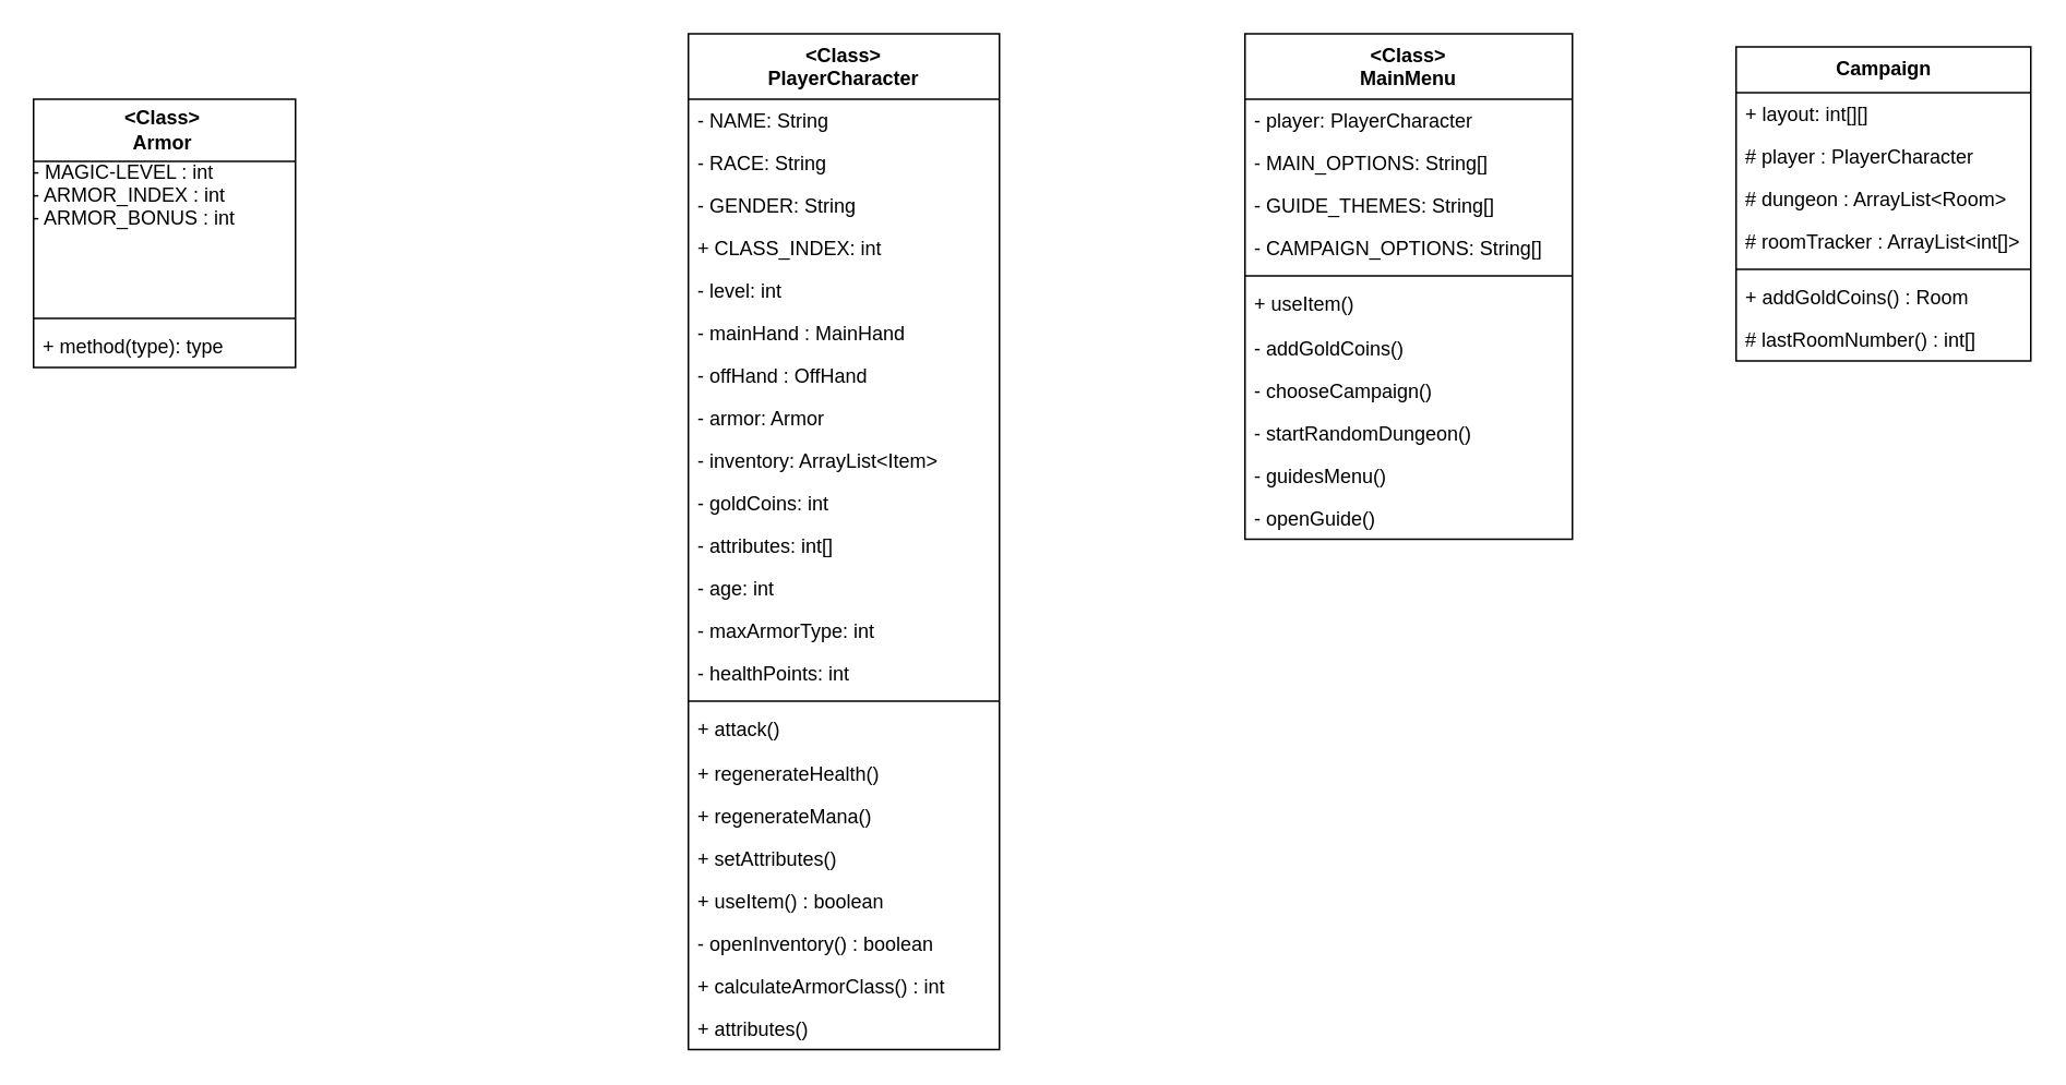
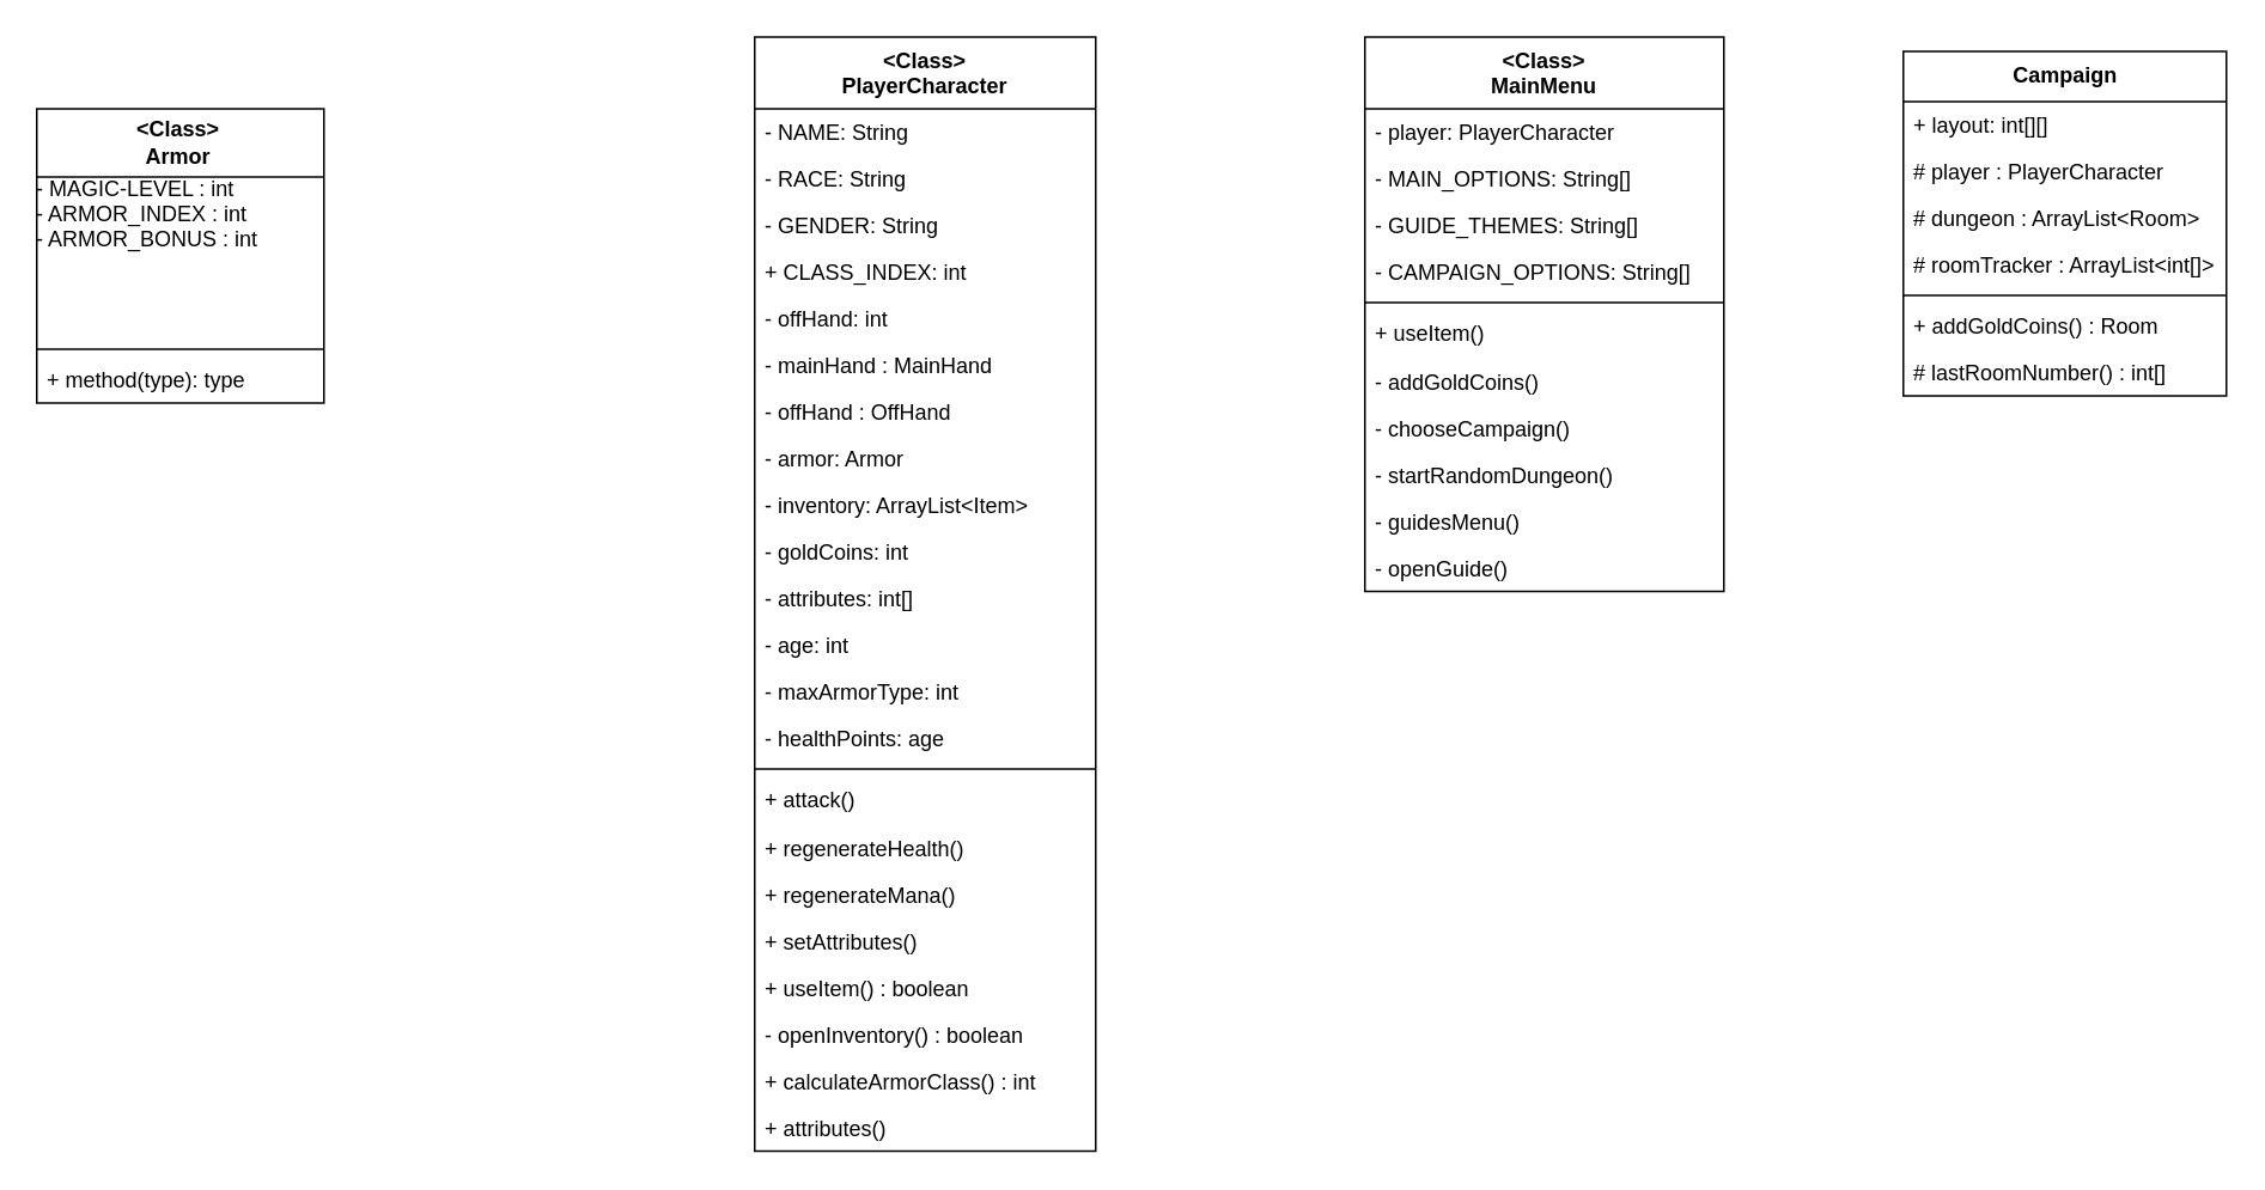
  <mxCell id="0" />
  <mxCell id="1" parent="0" />
  <mxCell id="2" value="&lt;Class&gt;&#10;MainMenu" style="swimlane;fontStyle=1;align=center;verticalAlign=top;childLayout=stackLayout;horizontal=1;startSize=40;horizontalStack=0;resizeParent=1;resizeParentMax=0;resizeLast=0;collapsible=1;marginBottom=0;" parent="1" vertex="1"><mxGeometry x="760" y="20" width="200" height="309" as="geometry"><mxRectangle x="-30" y="110" width="90" height="40" as="alternateBounds" /></mxGeometry></mxCell>
  <mxCell id="3" value="- player: PlayerCharacter" style="text;strokeColor=none;fillColor=none;align=left;verticalAlign=top;spacingLeft=4;spacingRight=4;overflow=hidden;rotatable=0;points=[[0,0.5],[1,0.5]];portConstraint=eastwest;" parent="2" vertex="1"><mxGeometry y="40" width="200" height="26" as="geometry" /></mxCell>
  <mxCell id="4" value="- MAIN_OPTIONS: String[]" style="text;strokeColor=none;fillColor=none;align=left;verticalAlign=top;spacingLeft=4;spacingRight=4;overflow=hidden;rotatable=0;points=[[0,0.5],[1,0.5]];portConstraint=eastwest;" parent="2" vertex="1"><mxGeometry y="66" width="200" height="26" as="geometry" /></mxCell>
  <mxCell id="5" value="- GUIDE_THEMES: String[]" style="text;strokeColor=none;fillColor=none;align=left;verticalAlign=top;spacingLeft=4;spacingRight=4;overflow=hidden;rotatable=0;points=[[0,0.5],[1,0.5]];portConstraint=eastwest;" parent="2" vertex="1"><mxGeometry y="92" width="200" height="26" as="geometry" /></mxCell>
  <mxCell id="6" value="- CAMPAIGN_OPTIONS: String[]" style="text;strokeColor=none;fillColor=none;align=left;verticalAlign=top;spacingLeft=4;spacingRight=4;overflow=hidden;rotatable=0;points=[[0,0.5],[1,0.5]];portConstraint=eastwest;" parent="2" vertex="1"><mxGeometry y="118" width="200" height="26" as="geometry" /></mxCell>
  <mxCell id="7" value="" style="line;strokeWidth=1;fillColor=none;align=left;verticalAlign=middle;spacingTop=-1;spacingLeft=3;spacingRight=3;rotatable=0;labelPosition=right;points=[];portConstraint=eastwest;" parent="2" vertex="1"><mxGeometry y="144" width="200" height="8" as="geometry" /></mxCell>
  <mxCell id="8" value="+ useItem()" style="text;strokeColor=none;fillColor=none;align=left;verticalAlign=top;spacingLeft=4;spacingRight=4;overflow=hidden;rotatable=0;points=[[0,0.5],[1,0.5]];portConstraint=eastwest;" parent="2" vertex="1"><mxGeometry y="152" width="200" height="27" as="geometry" /></mxCell>
  <mxCell id="9" value="- addGoldCoins()" style="text;strokeColor=none;fillColor=none;align=left;verticalAlign=top;spacingLeft=4;spacingRight=4;overflow=hidden;rotatable=0;points=[[0,0.5],[1,0.5]];portConstraint=eastwest;" parent="2" vertex="1"><mxGeometry y="179" width="200" height="26" as="geometry" /></mxCell>
  <mxCell id="10" value="- chooseCampaign()" style="text;strokeColor=none;fillColor=none;align=left;verticalAlign=top;spacingLeft=4;spacingRight=4;overflow=hidden;rotatable=0;points=[[0,0.5],[1,0.5]];portConstraint=eastwest;" parent="2" vertex="1"><mxGeometry y="205" width="200" height="26" as="geometry" /></mxCell>
  <mxCell id="11" value="- startRandomDungeon()&#10;" style="text;strokeColor=none;fillColor=none;align=left;verticalAlign=top;spacingLeft=4;spacingRight=4;overflow=hidden;rotatable=0;points=[[0,0.5],[1,0.5]];portConstraint=eastwest;" parent="2" vertex="1"><mxGeometry y="231" width="200" height="26" as="geometry" /></mxCell>
  <mxCell id="12" value="- guidesMenu()" style="text;strokeColor=none;fillColor=none;align=left;verticalAlign=top;spacingLeft=4;spacingRight=4;overflow=hidden;rotatable=0;points=[[0,0.5],[1,0.5]];portConstraint=eastwest;" parent="2" vertex="1"><mxGeometry y="257" width="200" height="26" as="geometry" /></mxCell>
  <mxCell id="13" value="- openGuide()" style="text;strokeColor=none;fillColor=none;align=left;verticalAlign=top;spacingLeft=4;spacingRight=4;overflow=hidden;rotatable=0;points=[[0,0.5],[1,0.5]];portConstraint=eastwest;" parent="2" vertex="1"><mxGeometry y="283" width="200" height="26" as="geometry" /></mxCell>
  <mxCell id="14" value="&lt;Class&gt;&#10;PlayerCharacter" style="swimlane;fontStyle=1;align=center;verticalAlign=top;childLayout=stackLayout;horizontal=1;startSize=40;horizontalStack=0;resizeParent=1;resizeParentMax=0;resizeLast=0;collapsible=1;marginBottom=0;" parent="1" vertex="1"><mxGeometry x="420" y="20" width="190" height="621" as="geometry"><mxRectangle x="-200" y="110" width="120" height="40" as="alternateBounds" /></mxGeometry></mxCell>
  <mxCell id="15" value="- NAME: String" style="text;strokeColor=none;fillColor=none;align=left;verticalAlign=top;spacingLeft=4;spacingRight=4;overflow=hidden;rotatable=0;points=[[0,0.5],[1,0.5]];portConstraint=eastwest;" parent="14" vertex="1"><mxGeometry y="40" width="190" height="26" as="geometry" /></mxCell>
  <mxCell id="16" value="- RACE: String" style="text;strokeColor=none;fillColor=none;align=left;verticalAlign=top;spacingLeft=4;spacingRight=4;overflow=hidden;rotatable=0;points=[[0,0.5],[1,0.5]];portConstraint=eastwest;" parent="14" vertex="1"><mxGeometry y="66" width="190" height="26" as="geometry" /></mxCell>
  <mxCell id="17" value="- GENDER: String" style="text;strokeColor=none;fillColor=none;align=left;verticalAlign=top;spacingLeft=4;spacingRight=4;overflow=hidden;rotatable=0;points=[[0,0.5],[1,0.5]];portConstraint=eastwest;" parent="14" vertex="1"><mxGeometry y="92" width="190" height="26" as="geometry" /></mxCell>
  <mxCell id="18" value="+ CLASS_INDEX: int" style="text;strokeColor=none;fillColor=none;align=left;verticalAlign=top;spacingLeft=4;spacingRight=4;overflow=hidden;rotatable=0;points=[[0,0.5],[1,0.5]];portConstraint=eastwest;" parent="14" vertex="1"><mxGeometry y="118" width="190" height="26" as="geometry" /></mxCell>
- <mxCell id="19" value="- level: int" style="text;strokeColor=none;fillColor=none;align=left;verticalAlign=top;spacingLeft=4;spacingRight=4;overflow=hidden;rotatable=0;points=[[0,0.5],[1,0.5]];portConstraint=eastwest;" parent="14" vertex="1"><mxGeometry y="144" width="190" height="26" as="geometry" /></mxCell>
+ <mxCell id="19" value="- offHand: int" style="text;strokeColor=none;fillColor=none;align=left;verticalAlign=top;spacingLeft=4;spacingRight=4;overflow=hidden;rotatable=0;points=[[0,0.5],[1,0.5]];portConstraint=eastwest;" parent="14" vertex="1"><mxGeometry y="144" width="190" height="26" as="geometry" /></mxCell>
  <mxCell id="20" value="- mainHand : MainHand" style="text;strokeColor=none;fillColor=none;align=left;verticalAlign=top;spacingLeft=4;spacingRight=4;overflow=hidden;rotatable=0;points=[[0,0.5],[1,0.5]];portConstraint=eastwest;" parent="14" vertex="1"><mxGeometry y="170" width="190" height="26" as="geometry" /></mxCell>
  <mxCell id="21" value="- offHand : OffHand" style="text;strokeColor=none;fillColor=none;align=left;verticalAlign=top;spacingLeft=4;spacingRight=4;overflow=hidden;rotatable=0;points=[[0,0.5],[1,0.5]];portConstraint=eastwest;" parent="14" vertex="1"><mxGeometry y="196" width="190" height="26" as="geometry" /></mxCell>
  <mxCell id="22" value="- armor: Armor" style="text;strokeColor=none;fillColor=none;align=left;verticalAlign=top;spacingLeft=4;spacingRight=4;overflow=hidden;rotatable=0;points=[[0,0.5],[1,0.5]];portConstraint=eastwest;" parent="14" vertex="1"><mxGeometry y="222" width="190" height="26" as="geometry" /></mxCell>
  <mxCell id="23" value="- inventory: ArrayList&lt;Item&gt;" style="text;strokeColor=none;fillColor=none;align=left;verticalAlign=top;spacingLeft=4;spacingRight=4;overflow=hidden;rotatable=0;points=[[0,0.5],[1,0.5]];portConstraint=eastwest;" parent="14" vertex="1"><mxGeometry y="248" width="190" height="26" as="geometry" /></mxCell>
  <mxCell id="24" value="- goldCoins: int" style="text;strokeColor=none;fillColor=none;align=left;verticalAlign=top;spacingLeft=4;spacingRight=4;overflow=hidden;rotatable=0;points=[[0,0.5],[1,0.5]];portConstraint=eastwest;" parent="14" vertex="1"><mxGeometry y="274" width="190" height="26" as="geometry" /></mxCell>
  <mxCell id="25" value="- attributes: int[]" style="text;strokeColor=none;fillColor=none;align=left;verticalAlign=top;spacingLeft=4;spacingRight=4;overflow=hidden;rotatable=0;points=[[0,0.5],[1,0.5]];portConstraint=eastwest;" parent="14" vertex="1"><mxGeometry y="300" width="190" height="26" as="geometry" /></mxCell>
  <mxCell id="26" value="- age: int" style="text;strokeColor=none;fillColor=none;align=left;verticalAlign=top;spacingLeft=4;spacingRight=4;overflow=hidden;rotatable=0;points=[[0,0.5],[1,0.5]];portConstraint=eastwest;" parent="14" vertex="1"><mxGeometry y="326" width="190" height="26" as="geometry" /></mxCell>
  <mxCell id="27" value="- maxArmorType: int" style="text;strokeColor=none;fillColor=none;align=left;verticalAlign=top;spacingLeft=4;spacingRight=4;overflow=hidden;rotatable=0;points=[[0,0.5],[1,0.5]];portConstraint=eastwest;" parent="14" vertex="1"><mxGeometry y="352" width="190" height="26" as="geometry" /></mxCell>
- <mxCell id="28" value="- healthPoints: int" style="text;strokeColor=none;fillColor=none;align=left;verticalAlign=top;spacingLeft=4;spacingRight=4;overflow=hidden;rotatable=0;points=[[0,0.5],[1,0.5]];portConstraint=eastwest;" parent="14" vertex="1"><mxGeometry y="378" width="190" height="26" as="geometry" /></mxCell>
+ <mxCell id="28" value="- healthPoints: age" style="text;strokeColor=none;fillColor=none;align=left;verticalAlign=top;spacingLeft=4;spacingRight=4;overflow=hidden;rotatable=0;points=[[0,0.5],[1,0.5]];portConstraint=eastwest;" parent="14" vertex="1"><mxGeometry y="378" width="190" height="26" as="geometry" /></mxCell>
  <mxCell id="29" value="" style="line;strokeWidth=1;fillColor=none;align=left;verticalAlign=middle;spacingTop=-1;spacingLeft=3;spacingRight=3;rotatable=0;labelPosition=right;points=[];portConstraint=eastwest;" parent="14" vertex="1"><mxGeometry y="404" width="190" height="8" as="geometry" /></mxCell>
  <mxCell id="30" value="+ attack()" style="text;strokeColor=none;fillColor=none;align=left;verticalAlign=top;spacingLeft=4;spacingRight=4;overflow=hidden;rotatable=0;points=[[0,0.5],[1,0.5]];portConstraint=eastwest;" parent="14" vertex="1"><mxGeometry y="412" width="190" height="27" as="geometry" /></mxCell>
  <mxCell id="31" value="+ regenerateHealth()" style="text;strokeColor=none;fillColor=none;align=left;verticalAlign=top;spacingLeft=4;spacingRight=4;overflow=hidden;rotatable=0;points=[[0,0.5],[1,0.5]];portConstraint=eastwest;" parent="14" vertex="1"><mxGeometry y="439" width="190" height="26" as="geometry" /></mxCell>
  <mxCell id="32" value="+ regenerateMana()" style="text;strokeColor=none;fillColor=none;align=left;verticalAlign=top;spacingLeft=4;spacingRight=4;overflow=hidden;rotatable=0;points=[[0,0.5],[1,0.5]];portConstraint=eastwest;" parent="14" vertex="1"><mxGeometry y="465" width="190" height="26" as="geometry" /></mxCell>
  <mxCell id="33" value="+ setAttributes()" style="text;strokeColor=none;fillColor=none;align=left;verticalAlign=top;spacingLeft=4;spacingRight=4;overflow=hidden;rotatable=0;points=[[0,0.5],[1,0.5]];portConstraint=eastwest;" parent="14" vertex="1"><mxGeometry y="491" width="190" height="26" as="geometry" /></mxCell>
  <mxCell id="34" value="+ useItem() : boolean" style="text;strokeColor=none;fillColor=none;align=left;verticalAlign=top;spacingLeft=4;spacingRight=4;overflow=hidden;rotatable=0;points=[[0,0.5],[1,0.5]];portConstraint=eastwest;" parent="14" vertex="1"><mxGeometry y="517" width="190" height="26" as="geometry" /></mxCell>
  <mxCell id="35" value="- openInventory() : boolean" style="text;strokeColor=none;fillColor=none;align=left;verticalAlign=top;spacingLeft=4;spacingRight=4;overflow=hidden;rotatable=0;points=[[0,0.5],[1,0.5]];portConstraint=eastwest;" parent="14" vertex="1"><mxGeometry y="543" width="190" height="26" as="geometry" /></mxCell>
  <mxCell id="36" value="+ calculateArmorClass() : int" style="text;strokeColor=none;fillColor=none;align=left;verticalAlign=top;spacingLeft=4;spacingRight=4;overflow=hidden;rotatable=0;points=[[0,0.5],[1,0.5]];portConstraint=eastwest;" parent="14" vertex="1"><mxGeometry y="569" width="190" height="26" as="geometry" /></mxCell>
  <mxCell id="37" value="+ attributes()" style="text;strokeColor=none;fillColor=none;align=left;verticalAlign=top;spacingLeft=4;spacingRight=4;overflow=hidden;rotatable=0;points=[[0,0.5],[1,0.5]];portConstraint=eastwest;" parent="14" vertex="1"><mxGeometry y="595" width="190" height="26" as="geometry" /></mxCell>
  <mxCell id="38" value="Campaign" style="swimlane;fontStyle=1;align=center;verticalAlign=middle;childLayout=stackLayout;horizontal=1;startSize=28;horizontalStack=0;resizeParent=1;resizeParentMax=0;resizeLast=0;collapsible=1;marginBottom=0;overflow=visible;autosize=1;resizeWidth=0;resizeHeight=0;html=1;noLabel=0;" vertex="1" parent="1"><mxGeometry x="1060" y="28" width="180" height="192" as="geometry" /></mxCell>
  <mxCell id="39" value="+ layout: int[][]" style="text;strokeColor=none;fillColor=none;align=left;verticalAlign=top;spacingLeft=4;spacingRight=4;overflow=hidden;rotatable=0;points=[[0,0.5],[1,0.5]];portConstraint=eastwest;" vertex="1" parent="38"><mxGeometry y="28" width="180" height="26" as="geometry" /></mxCell>
  <mxCell id="40" value="# player : PlayerCharacter" style="text;strokeColor=none;fillColor=none;align=left;verticalAlign=top;spacingLeft=4;spacingRight=4;overflow=hidden;rotatable=0;points=[[0,0.5],[1,0.5]];portConstraint=eastwest;" vertex="1" parent="38"><mxGeometry y="54" width="180" height="26" as="geometry" /></mxCell>
  <mxCell id="41" value="# dungeon : ArrayList&lt;Room&gt;" style="text;strokeColor=none;fillColor=none;align=left;verticalAlign=top;spacingLeft=4;spacingRight=4;overflow=hidden;rotatable=0;points=[[0,0.5],[1,0.5]];portConstraint=eastwest;" vertex="1" parent="38"><mxGeometry y="80" width="180" height="26" as="geometry" /></mxCell>
  <mxCell id="42" value="# roomTracker : ArrayList&lt;int[]&gt;" style="text;strokeColor=none;fillColor=none;align=left;verticalAlign=top;spacingLeft=4;spacingRight=4;overflow=hidden;rotatable=0;points=[[0,0.5],[1,0.5]];portConstraint=eastwest;" vertex="1" parent="38"><mxGeometry y="106" width="180" height="26" as="geometry" /></mxCell>
  <mxCell id="43" value="" style="line;strokeWidth=1;fillColor=none;align=left;verticalAlign=middle;spacingTop=-1;spacingLeft=3;spacingRight=3;rotatable=0;labelPosition=right;points=[];portConstraint=eastwest;" vertex="1" parent="38"><mxGeometry y="132" width="180" height="8" as="geometry" /></mxCell>
  <mxCell id="44" value="+ addGoldCoins() : Room" style="text;strokeColor=none;fillColor=none;align=left;verticalAlign=top;spacingLeft=4;spacingRight=4;overflow=hidden;rotatable=0;points=[[0,0.5],[1,0.5]];portConstraint=eastwest;" vertex="1" parent="38"><mxGeometry y="140" width="180" height="26" as="geometry" /></mxCell>
  <mxCell id="45" value="# lastRoomNumber() : int[]" style="text;strokeColor=none;fillColor=none;align=left;verticalAlign=top;spacingLeft=4;spacingRight=4;overflow=hidden;rotatable=0;points=[[0,0.5],[1,0.5]];portConstraint=eastwest;" vertex="1" parent="38"><mxGeometry y="166" width="180" height="26" as="geometry" /></mxCell>
  <mxCell id="46" value="&amp;lt;Class&amp;gt;&lt;br&gt;Armor" style="swimlane;fontStyle=1;align=center;verticalAlign=middle;childLayout=stackLayout;horizontal=1;startSize=38;horizontalStack=0;resizeParent=1;resizeParentMax=0;resizeLast=0;collapsible=1;marginBottom=0;html=1;autosize=1;fixDash=0;dropTarget=1;overflow=width;" vertex="1" parent="1"><mxGeometry x="20" y="60" width="160" height="164" as="geometry"><mxRectangle x="-600" y="196" width="100" height="30" as="alternateBounds" /></mxGeometry></mxCell>
  <mxCell id="47" value="- MAGIC-LEVEL : int&#10;- ARMOR_INDEX : int&#10;- ARMOR_BONUS : int&#10;" style="text;strokeColor=none;fillColor=none;align=left;verticalAlign=top;spacingLeft=4;spacingRight=4;overflow=fill;rotatable=0;points=[[0,0.5],[1,0.5]];portConstraint=eastwest;labelPadding=0;" vertex="1" parent="46"><mxGeometry y="38" width="160" height="92" as="geometry" /></mxCell>
  <mxCell id="48" value="" style="line;strokeWidth=1;fillColor=none;align=left;verticalAlign=middle;spacingTop=-1;spacingLeft=3;spacingRight=3;rotatable=0;labelPosition=right;points=[];portConstraint=eastwest;" vertex="1" parent="46"><mxGeometry y="130" width="160" height="8" as="geometry" /></mxCell>
  <mxCell id="49" value="+ method(type): type" style="text;strokeColor=none;fillColor=none;align=left;verticalAlign=top;spacingLeft=4;spacingRight=4;overflow=hidden;rotatable=0;points=[[0,0.5],[1,0.5]];portConstraint=eastwest;" vertex="1" parent="46"><mxGeometry y="138" width="160" height="26" as="geometry" /></mxCell>
